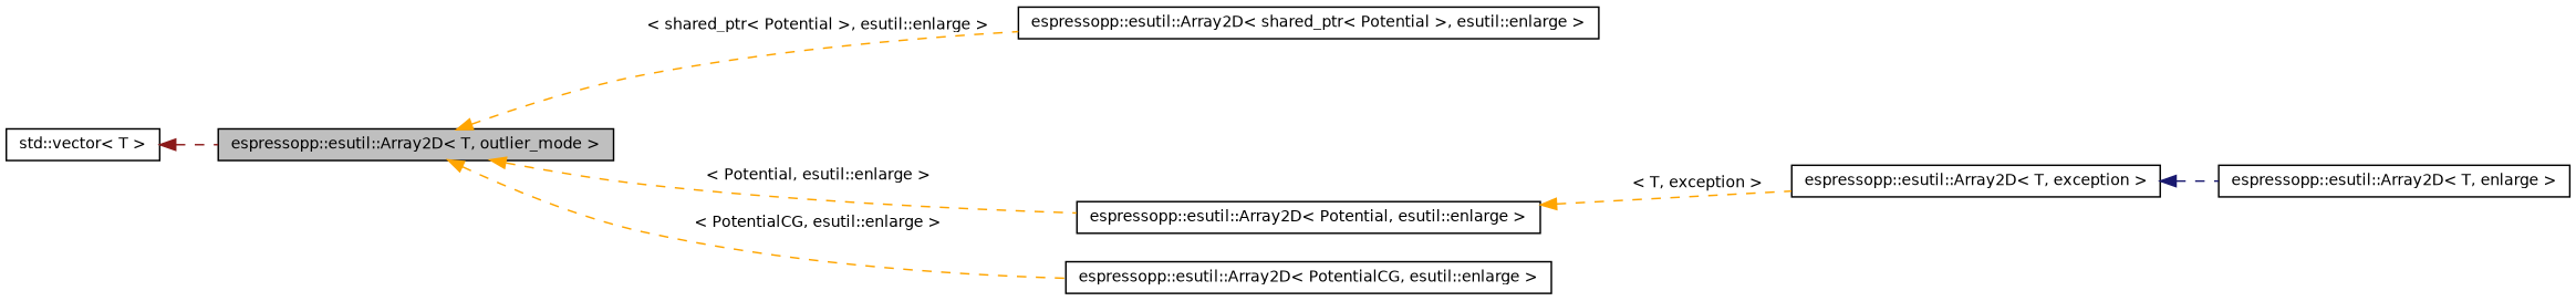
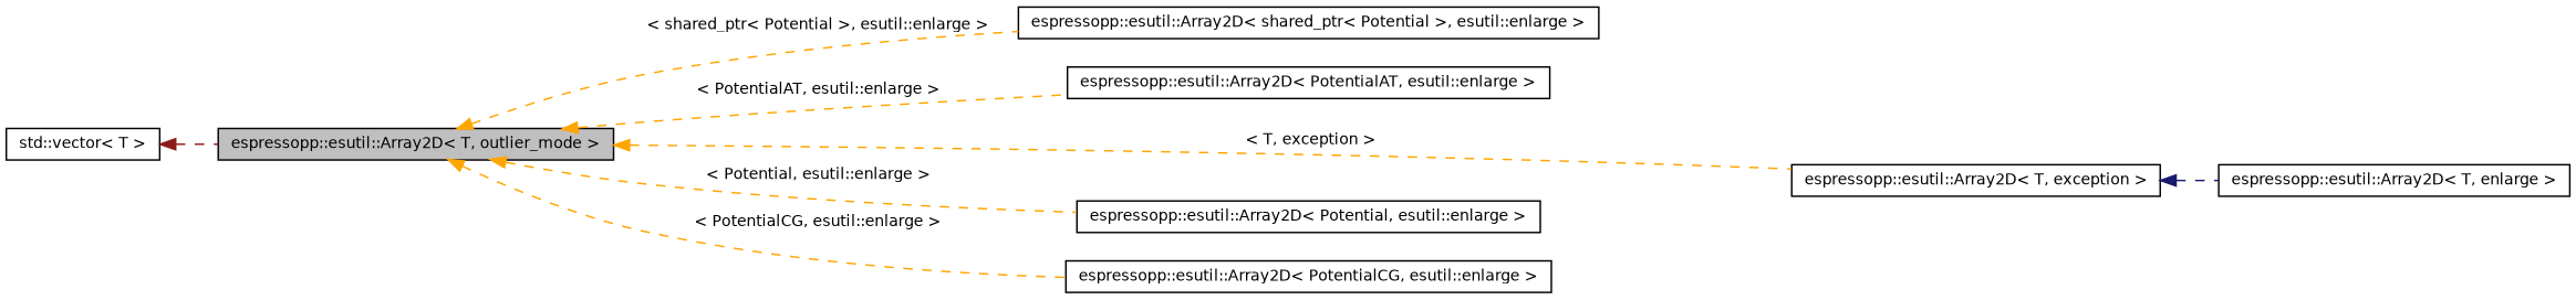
  digraph {
    rankdir=LR
    node [color=black fillcolor=white fontname=Helvetica fontsize=10 shape=record style=filled]
    edge [color=orange dir=back fontname=Helvetica fontsize=10 labelfontname=Helvetica labelfontsize=10 style=dashed]
    n1 [fillcolor=grey75 fontcolor=black height=0.2 label="espressopp::esutil::Array2D\< T, outlier_mode \>" width=0.4]
    n2 [height=0.2 label="espressopp::esutil::Array2D\< shared_ptr\< Potential \>, esutil::enlarge \>" width=0.4]
+   n3 [height=0.2 label="espressopp::esutil::Array2D\< PotentialAT, esutil::enlarge \>" width=0.4]
    n4 [height=0.2 label="espressopp::esutil::Array2D\< T, exception \>" width=0.4]
    n5 [height=0.2 label="espressopp::esutil::Array2D\< Potential, esutil::enlarge \>" width=0.4]
    n6 [height=0.2 label="espressopp::esutil::Array2D\< PotentialCG, esutil::enlarge \>" width=0.4]
    n7 [height=0.2 label="espressopp::esutil::Array2D\< T, enlarge \>" width=0.4]
    n8 [height=0.2 label="std::vector\< T \>" width=0.4]
    n1 -> n2 [label=" \< shared_ptr\< Potential \>, esutil::enlarge \>"]
-   n5 -> n4 [label=" \< T, exception \>"]
+   n1 -> n3 [label=" \< PotentialAT, esutil::enlarge \>"]
+   n1 -> n4 [label=" \< T, exception \>"]
    n1 -> n5 [label=" \< Potential, esutil::enlarge \>"]
    n1 -> n6 [label=" \< PotentialCG, esutil::enlarge \>"]
    n4 -> n7 [color=midnightblue]
    n8 -> n1 [color=firebrick4]
  }
